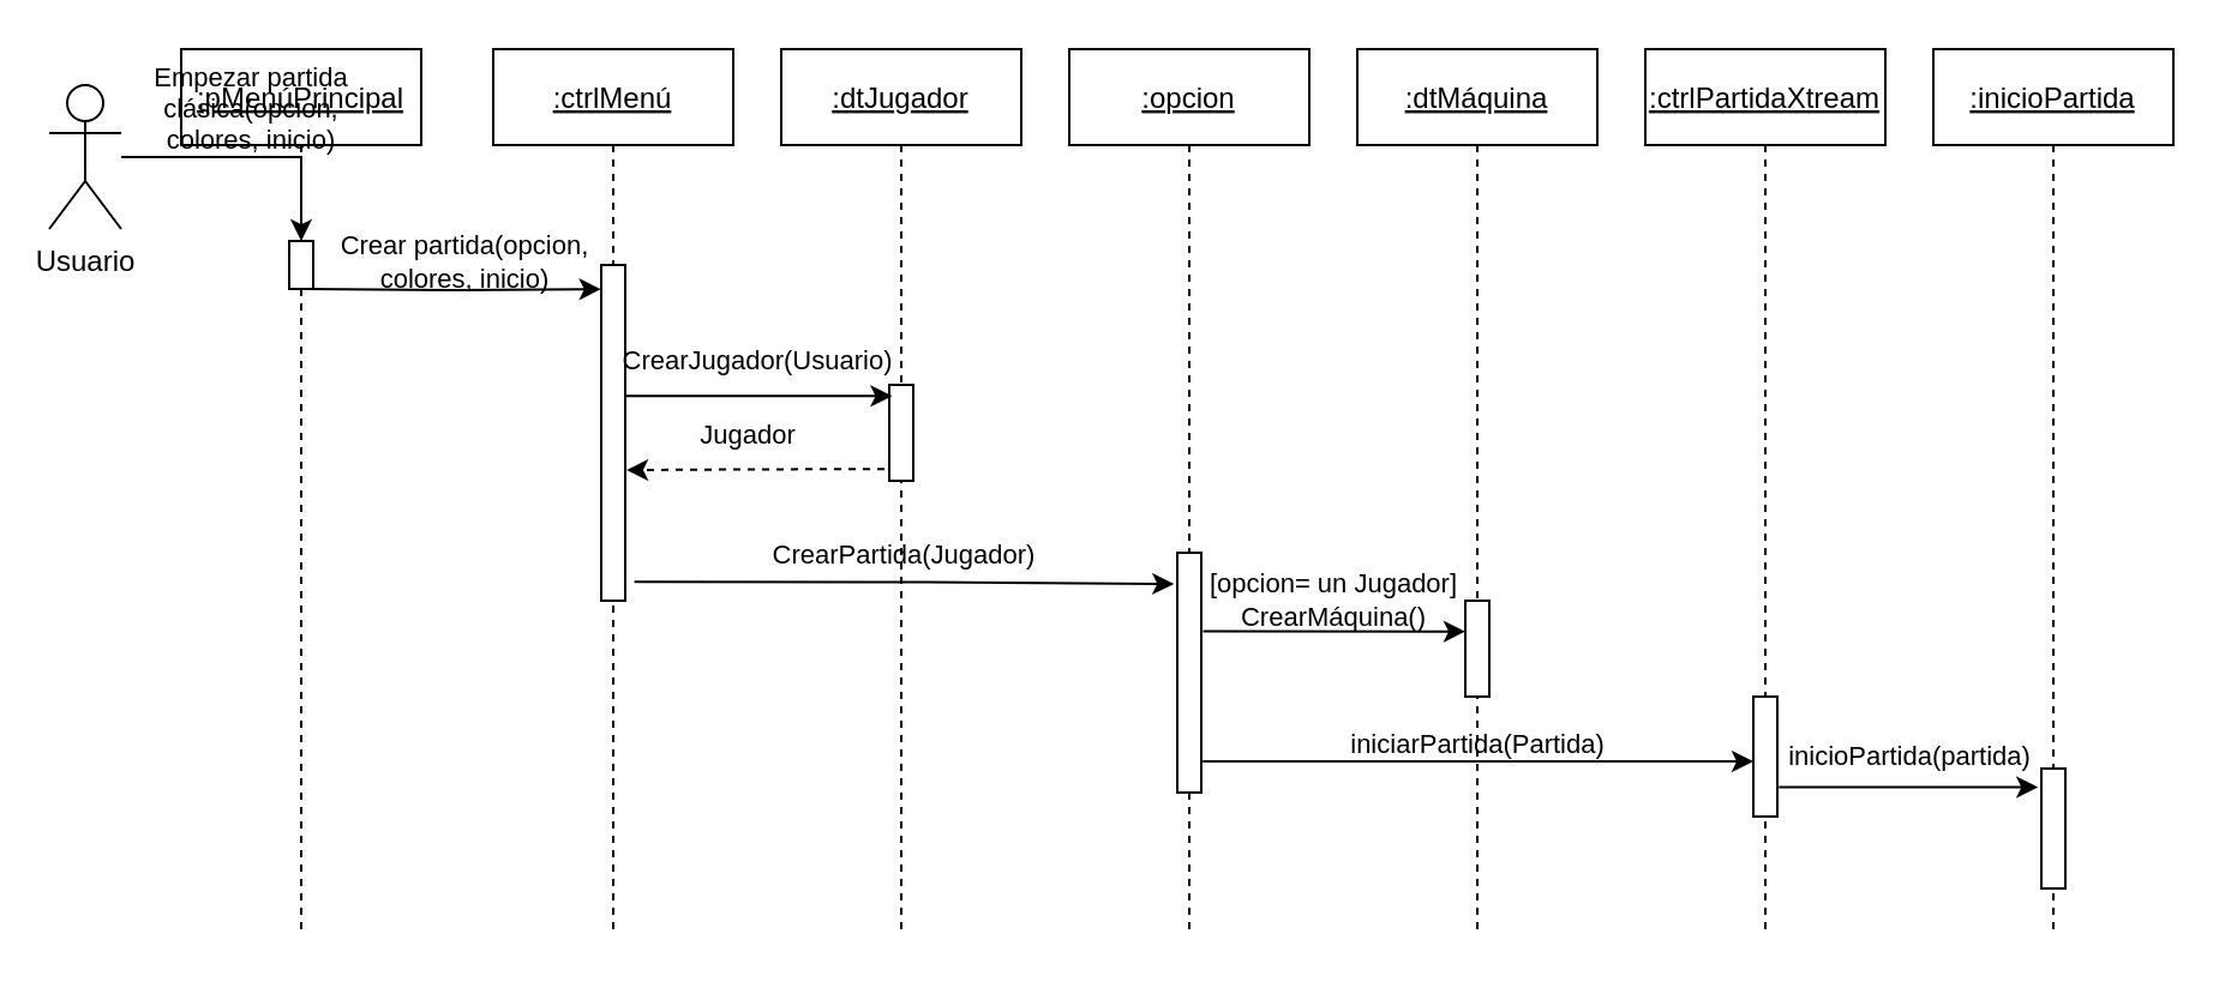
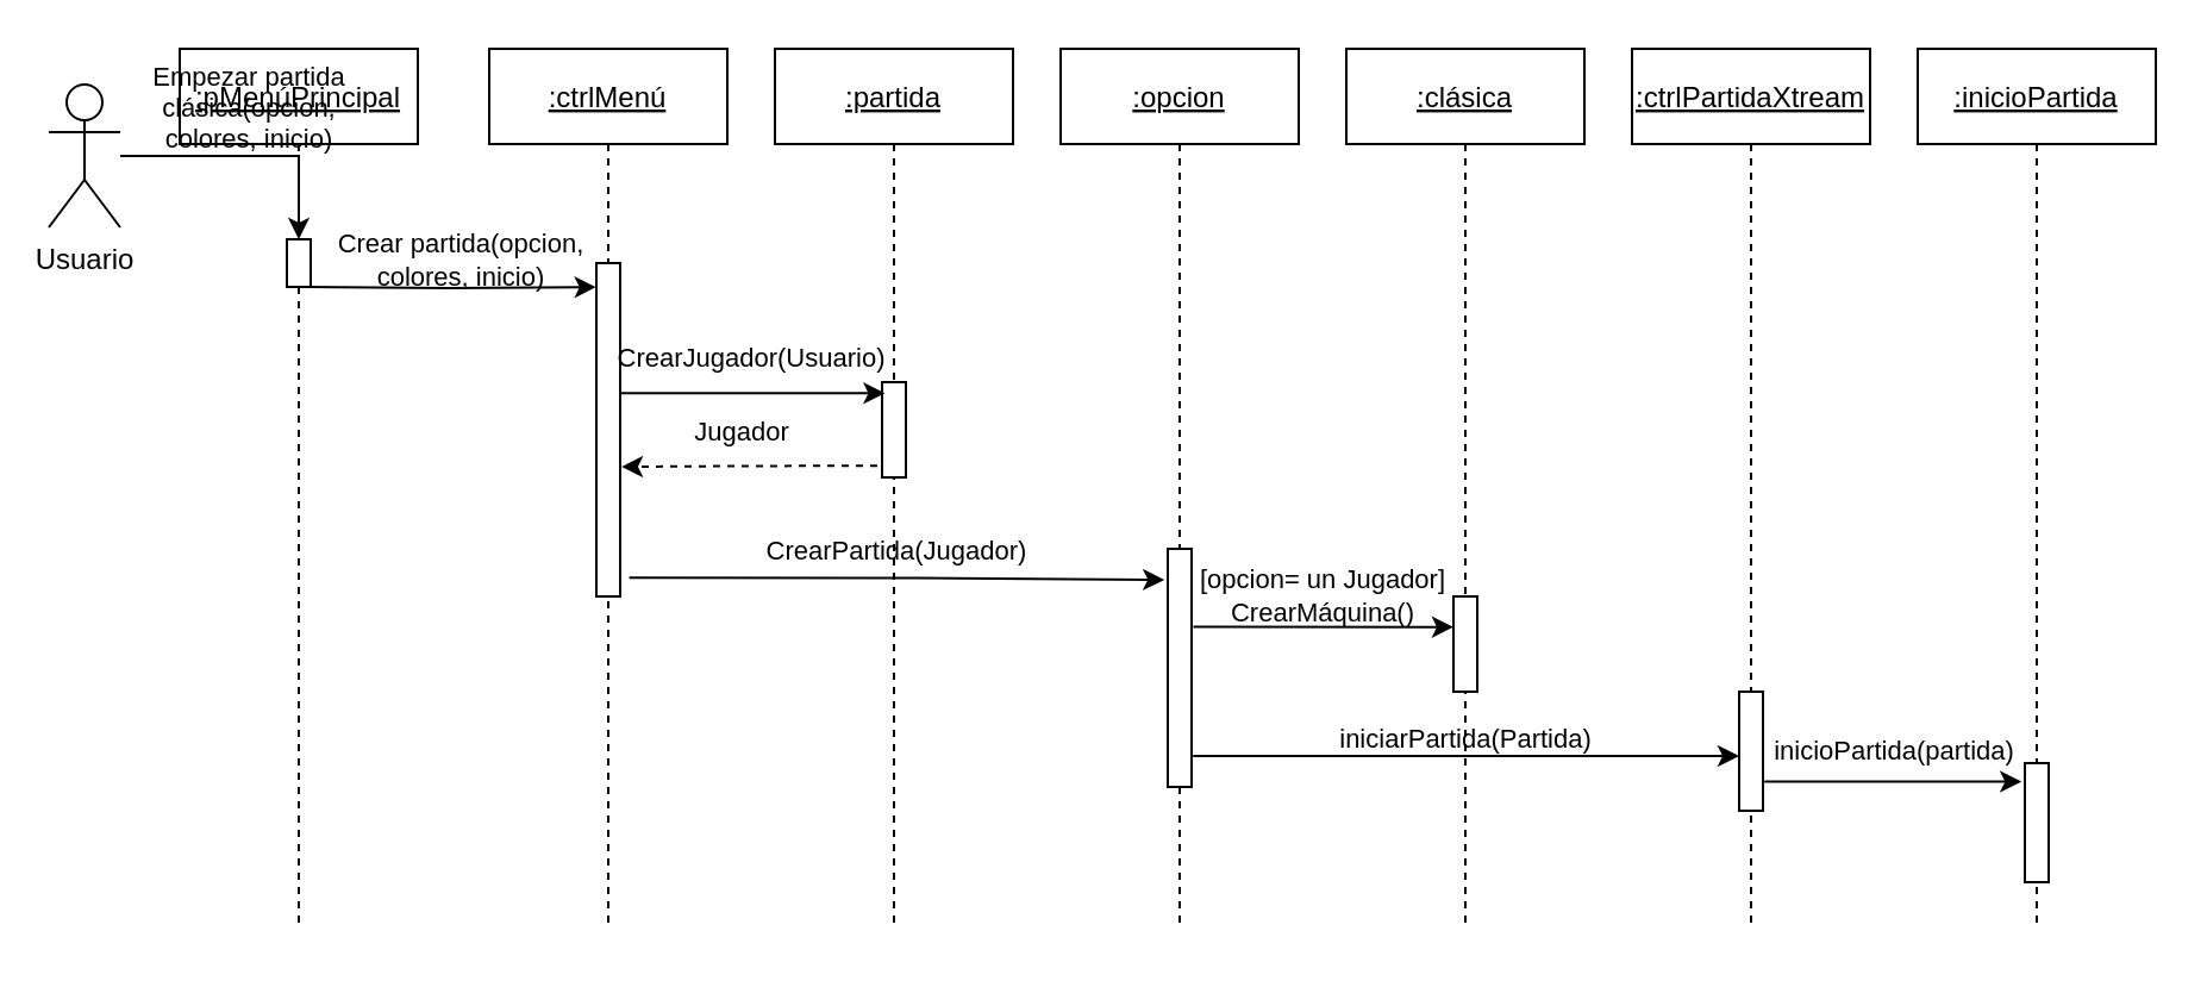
  <mxCell id="0" />
  <mxCell id="1" parent="0" />
  <mxCell id="2" value=":ctrlMenú" style="shape=umlLifeline;perimeter=lifelinePerimeter;container=1;collapsible=0;recursiveResize=0;rounded=0;shadow=0;strokeWidth=1;fontStyle=4" vertex="1" parent="1"><mxGeometry x="205" y="20" width="100" height="370" as="geometry" /></mxCell>
  <mxCell id="3" value="" style="points=[];perimeter=orthogonalPerimeter;rounded=0;shadow=0;strokeWidth=1;" vertex="1" parent="2"><mxGeometry x="45" y="90" width="10" height="140" as="geometry" /></mxCell>
  <mxCell id="4" value=":pMenúPrincipal" style="shape=umlLifeline;perimeter=lifelinePerimeter;container=1;collapsible=0;recursiveResize=0;rounded=0;shadow=0;strokeWidth=1;fontStyle=4" vertex="1" parent="1"><mxGeometry x="75" y="20" width="100" height="370" as="geometry" /></mxCell>
  <mxCell id="5" value="" style="points=[];perimeter=orthogonalPerimeter;rounded=0;shadow=0;strokeWidth=1;" vertex="1" parent="4"><mxGeometry x="45" y="80" width="10" height="20" as="geometry" /></mxCell>
  <mxCell id="6" value="Empezar partida &lt;br&gt;clásica(opcion,&lt;br&gt;colores, inicio)" style="edgeStyle=orthogonalEdgeStyle;rounded=0;orthogonalLoop=1;jettySize=auto;html=1;labelBackgroundColor=none;" edge="1" parent="1" source="7" target="5"><mxGeometry x="-0.027" y="20" relative="1" as="geometry"><mxPoint as="offset" /></mxGeometry></mxCell>
  <mxCell id="7" value="Usuario" style="shape=umlActor;verticalLabelPosition=bottom;verticalAlign=top;html=1;" vertex="1" parent="1"><mxGeometry x="20" y="35" width="30" height="60" as="geometry" /></mxCell>
  <mxCell id="8" value=":opcion" style="shape=umlLifeline;perimeter=lifelinePerimeter;container=1;collapsible=0;recursiveResize=0;rounded=0;shadow=0;strokeWidth=1;fontStyle=4" vertex="1" parent="1"><mxGeometry x="445" y="20" width="100" height="370" as="geometry" /></mxCell>
  <mxCell id="9" value="" style="points=[];perimeter=orthogonalPerimeter;rounded=0;shadow=0;strokeWidth=1;" vertex="1" parent="8"><mxGeometry x="45" y="210" width="10" height="100" as="geometry" /></mxCell>
- <mxCell id="10" value=":dtJugador" style="shape=umlLifeline;perimeter=lifelinePerimeter;container=1;collapsible=0;recursiveResize=0;rounded=0;shadow=0;strokeWidth=1;fontStyle=4" vertex="1" parent="1"><mxGeometry x="325" y="20" width="100" height="370" as="geometry" /></mxCell>
+ <mxCell id="10" value=":partida" style="shape=umlLifeline;perimeter=lifelinePerimeter;container=1;collapsible=0;recursiveResize=0;rounded=0;shadow=0;strokeWidth=1;fontStyle=4" vertex="1" parent="1"><mxGeometry x="325" y="20" width="100" height="370" as="geometry" /></mxCell>
  <mxCell id="11" value="" style="points=[];perimeter=orthogonalPerimeter;rounded=0;shadow=0;strokeWidth=1;" vertex="1" parent="10"><mxGeometry x="45" y="140" width="10" height="40" as="geometry" /></mxCell>
- <mxCell id="12" value=":dtMáquina" style="shape=umlLifeline;perimeter=lifelinePerimeter;container=1;collapsible=0;recursiveResize=0;rounded=0;shadow=0;strokeWidth=1;fontStyle=4" vertex="1" parent="1"><mxGeometry x="565" y="20" width="100" height="370" as="geometry" /></mxCell>
+ <mxCell id="12" value=":clásica" style="shape=umlLifeline;perimeter=lifelinePerimeter;container=1;collapsible=0;recursiveResize=0;rounded=0;shadow=0;strokeWidth=1;fontStyle=4" vertex="1" parent="1"><mxGeometry x="565" y="20" width="100" height="370" as="geometry" /></mxCell>
  <mxCell id="13" value="" style="points=[];perimeter=orthogonalPerimeter;rounded=0;shadow=0;strokeWidth=1;" vertex="1" parent="12"><mxGeometry x="45" y="230" width="10" height="40" as="geometry" /></mxCell>
  <mxCell id="14" value="Crear partida(opcion,&lt;br&gt;colores, inicio)" style="edgeStyle=orthogonalEdgeStyle;rounded=0;orthogonalLoop=1;jettySize=auto;html=1;labelBackgroundColor=none;entryX=-0.014;entryY=0.072;entryDx=0;entryDy=0;entryPerimeter=0;" edge="1" parent="1" target="3"><mxGeometry x="0.084" y="11" relative="1" as="geometry"><mxPoint x="125" y="120" as="sourcePoint" /><mxPoint as="offset" /></mxGeometry></mxCell>
  <mxCell id="15" value="CrearJugador(Usuario)" style="edgeStyle=orthogonalEdgeStyle;rounded=0;orthogonalLoop=1;jettySize=auto;html=1;labelBackgroundColor=none;exitX=0.976;exitY=0.39;exitDx=0;exitDy=0;exitPerimeter=0;entryX=0.12;entryY=0.117;entryDx=0;entryDy=0;entryPerimeter=0;" edge="1" parent="1" source="3" target="11"><mxGeometry x="-0.011" y="15" relative="1" as="geometry"><mxPoint x="525" y="165" as="targetPoint" /><mxPoint as="offset" /></mxGeometry></mxCell>
  <mxCell id="16" value="Jugador" style="edgeStyle=orthogonalEdgeStyle;rounded=0;orthogonalLoop=1;jettySize=auto;html=1;labelBackgroundColor=none;exitX=-0.2;exitY=0.879;exitDx=0;exitDy=0;exitPerimeter=0;entryX=1.052;entryY=0.611;entryDx=0;entryDy=0;entryPerimeter=0;dashed=1;" edge="1" parent="1" source="11" target="3"><mxGeometry x="0.058" y="-15" relative="1" as="geometry"><mxPoint as="offset" /></mxGeometry></mxCell>
  <mxCell id="17" value="CrearPartida(Jugador)" style="endArrow=classic;html=1;labelBackgroundColor=none;entryX=-0.14;entryY=0.13;entryDx=0;entryDy=0;entryPerimeter=0;edgeStyle=orthogonalEdgeStyle;exitX=1.38;exitY=0.944;exitDx=0;exitDy=0;exitPerimeter=0;" edge="1" parent="1" source="3" target="9"><mxGeometry x="0.002" y="12" width="50" height="50" relative="1" as="geometry"><mxPoint x="321" y="242" as="sourcePoint" /><mxPoint x="455" y="280" as="targetPoint" /><mxPoint as="offset" /></mxGeometry></mxCell>
  <mxCell id="18" value=":ctrlPartidaXtream" style="shape=umlLifeline;perimeter=lifelinePerimeter;container=1;collapsible=0;recursiveResize=0;rounded=0;shadow=0;strokeWidth=1;fontStyle=4" vertex="1" parent="1"><mxGeometry x="685" y="20" width="100" height="370" as="geometry" /></mxCell>
  <mxCell id="19" value="" style="points=[];perimeter=orthogonalPerimeter;rounded=0;shadow=0;strokeWidth=1;" vertex="1" parent="18"><mxGeometry x="45" y="270" width="10" height="50" as="geometry" /></mxCell>
  <mxCell id="20" value="[opcion= un Jugador]&lt;br&gt;CrearMáquina()" style="edgeStyle=orthogonalEdgeStyle;rounded=0;orthogonalLoop=1;jettySize=auto;html=1;entryX=-0.003;entryY=0.321;entryDx=0;entryDy=0;entryPerimeter=0;labelBackgroundColor=none;exitX=1.072;exitY=0.328;exitDx=0;exitDy=0;exitPerimeter=0;" edge="1" parent="1" source="9" target="13"><mxGeometry x="-0.006" y="13" relative="1" as="geometry"><mxPoint as="offset" /></mxGeometry></mxCell>
  <mxCell id="21" value="iniciarPartida(Partida)" style="edgeStyle=orthogonalEdgeStyle;rounded=0;orthogonalLoop=1;jettySize=auto;html=1;labelBackgroundColor=none;exitX=1.06;exitY=0.874;exitDx=0;exitDy=0;exitPerimeter=0;" edge="1" parent="1" source="9"><mxGeometry x="-0.003" y="7" relative="1" as="geometry"><mxPoint x="505" y="317" as="sourcePoint" /><mxPoint x="730" y="317" as="targetPoint" /><Array as="points"><mxPoint x="730" y="317" /></Array><mxPoint as="offset" /></mxGeometry></mxCell>
  <mxCell id="22" value=":inicioPartida" style="shape=umlLifeline;perimeter=lifelinePerimeter;container=1;collapsible=0;recursiveResize=0;rounded=0;shadow=0;strokeWidth=1;fontStyle=4" vertex="1" parent="1"><mxGeometry x="805" y="20" width="100" height="370" as="geometry" /></mxCell>
  <mxCell id="23" value="" style="points=[];perimeter=orthogonalPerimeter;rounded=0;shadow=0;strokeWidth=1;" vertex="1" parent="22"><mxGeometry x="45" y="300" width="10" height="50" as="geometry" /></mxCell>
  <mxCell id="24" value="inicioPartida(partida)" style="edgeStyle=orthogonalEdgeStyle;rounded=0;orthogonalLoop=1;jettySize=auto;html=1;entryX=-0.14;entryY=0.156;entryDx=0;entryDy=0;entryPerimeter=0;labelBackgroundColor=none;exitX=1.06;exitY=0.756;exitDx=0;exitDy=0;exitPerimeter=0;" edge="1" parent="1" source="19" target="23"><mxGeometry x="0.007" y="13" relative="1" as="geometry"><mxPoint as="offset" /></mxGeometry></mxCell>
